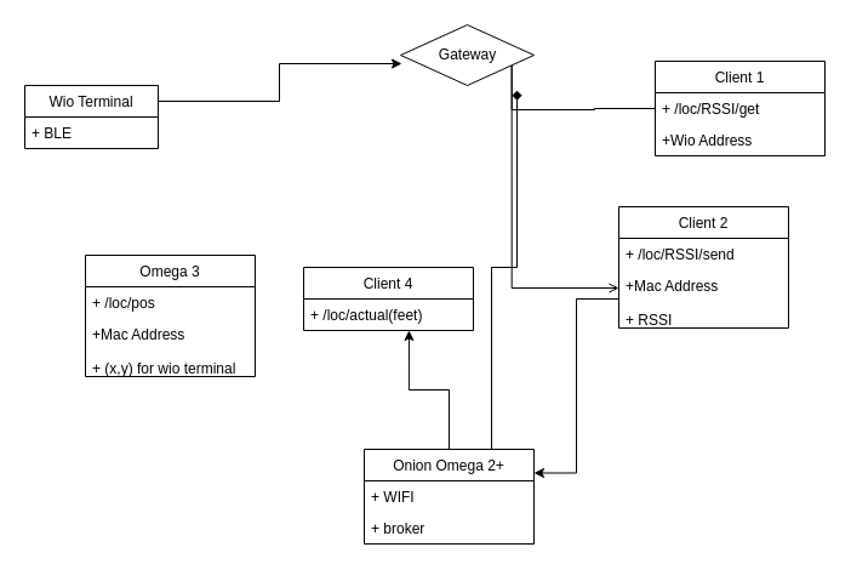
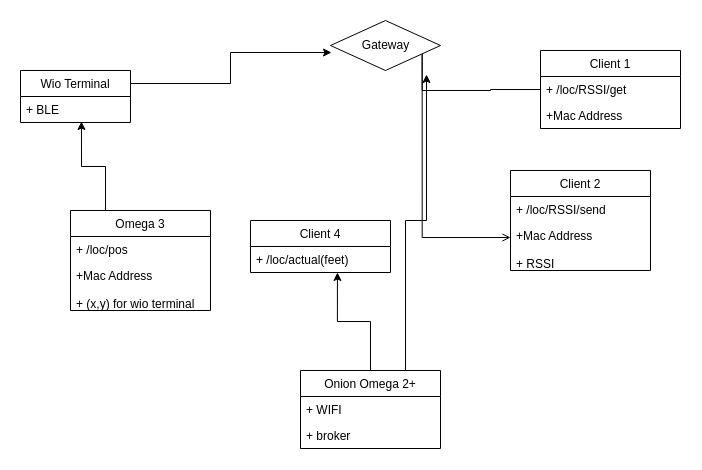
  <mxCell id="0" />
  <mxCell id="1" parent="0" />
  <mxCell id="2" value="Client 1" style="swimlane;fontStyle=0;childLayout=stackLayout;horizontal=1;startSize=26;fillColor=none;horizontalStack=0;resizeParent=1;resizeParentMax=0;resizeLast=0;collapsible=1;marginBottom=0;" parent="1" vertex="1"><mxGeometry x="540" y="50" width="140" height="78" as="geometry" /></mxCell>
  <mxCell id="3" value="+ /loc/RSSI/get" style="text;strokeColor=none;fillColor=none;align=left;verticalAlign=top;spacingLeft=4;spacingRight=4;overflow=hidden;rotatable=0;points=[[0,0.5],[1,0.5]];portConstraint=eastwest;" parent="2" vertex="1"><mxGeometry y="26" width="140" height="26" as="geometry" /></mxCell>
- <mxCell id="4" value="+Wio Address" style="text;strokeColor=none;fillColor=none;align=left;verticalAlign=top;spacingLeft=4;spacingRight=4;overflow=hidden;rotatable=0;points=[[0,0.5],[1,0.5]];portConstraint=eastwest;" parent="2" vertex="1"><mxGeometry y="52" width="140" height="26" as="geometry" /></mxCell>
+ <mxCell id="4" value="+Mac Address" style="text;strokeColor=none;fillColor=none;align=left;verticalAlign=top;spacingLeft=4;spacingRight=4;overflow=hidden;rotatable=0;points=[[0,0.5],[1,0.5]];portConstraint=eastwest;" parent="2" vertex="1"><mxGeometry y="52" width="140" height="26" as="geometry" /></mxCell>
  <mxCell id="5" value="Client 2" style="swimlane;fontStyle=0;childLayout=stackLayout;horizontal=1;startSize=26;fillColor=none;horizontalStack=0;resizeParent=1;resizeParentMax=0;resizeLast=0;collapsible=1;marginBottom=0;" parent="1" vertex="1"><mxGeometry x="510" y="170" width="140" height="100" as="geometry"><mxRectangle x="450" y="320" width="70" height="26" as="alternateBounds" /></mxGeometry></mxCell>
  <mxCell id="6" value="+ /loc/RSSI/send" style="text;strokeColor=none;fillColor=none;align=left;verticalAlign=top;spacingLeft=4;spacingRight=4;overflow=hidden;rotatable=0;points=[[0,0.5],[1,0.5]];portConstraint=eastwest;" parent="5" vertex="1"><mxGeometry y="26" width="140" height="26" as="geometry" /></mxCell>
  <mxCell id="7" value="+Mac Address&#10;&#10;+ RSSI" style="text;strokeColor=none;fillColor=none;align=left;verticalAlign=top;spacingLeft=4;spacingRight=4;overflow=hidden;rotatable=0;points=[[0,0.5],[1,0.5]];portConstraint=eastwest;" parent="5" vertex="1"><mxGeometry y="52" width="140" height="48" as="geometry" /></mxCell>
  <mxCell id="8" style="edgeStyle=orthogonalEdgeStyle;rounded=0;orthogonalLoop=1;jettySize=auto;html=1;entryX=0;entryY=0.313;entryDx=0;entryDy=0;entryPerimeter=0;exitX=1;exitY=0.75;exitDx=0;exitDy=0;endArrow=open;" parent="1" source="25" target="7" edge="1"><mxGeometry relative="1" as="geometry"><mxPoint x="460" y="89" as="sourcePoint" /></mxGeometry></mxCell>
+ <mxCell id="9" style="edgeStyle=orthogonalEdgeStyle;rounded=0;orthogonalLoop=1;jettySize=auto;html=1;exitX=0.25;exitY=0;exitDx=0;exitDy=0;entryX=0.469;entryY=0.962;entryDx=0;entryDy=0;entryPerimeter=0;" parent="1" source="10" target="19" edge="1"><mxGeometry relative="1" as="geometry" /></mxCell>
  <mxCell id="10" value="Omega 3" style="swimlane;fontStyle=0;childLayout=stackLayout;horizontal=1;startSize=26;fillColor=none;horizontalStack=0;resizeParent=1;resizeParentMax=0;resizeLast=0;collapsible=1;marginBottom=0;" parent="1" vertex="1"><mxGeometry x="70" y="210" width="140" height="100" as="geometry"><mxRectangle x="450" y="320" width="70" height="26" as="alternateBounds" /></mxGeometry></mxCell>
  <mxCell id="11" value="+ /loc/pos" style="text;strokeColor=none;fillColor=none;align=left;verticalAlign=top;spacingLeft=4;spacingRight=4;overflow=hidden;rotatable=0;points=[[0,0.5],[1,0.5]];portConstraint=eastwest;" parent="10" vertex="1"><mxGeometry y="26" width="140" height="26" as="geometry" /></mxCell>
  <mxCell id="12" value="+Mac Address&#10;&#10;+ (x,y) for wio terminal" style="text;strokeColor=none;fillColor=none;align=left;verticalAlign=top;spacingLeft=4;spacingRight=4;overflow=hidden;rotatable=0;points=[[0,0.5],[1,0.5]];portConstraint=eastwest;" parent="10" vertex="1"><mxGeometry y="52" width="140" height="48" as="geometry" /></mxCell>
  <mxCell id="13" style="edgeStyle=orthogonalEdgeStyle;rounded=0;orthogonalLoop=1;jettySize=auto;html=1;exitX=1;exitY=0.25;exitDx=0;exitDy=0;entryX=0.009;entryY=0.64;entryDx=0;entryDy=0;entryPerimeter=0;" parent="1" source="14" target="25" edge="1"><mxGeometry relative="1" as="geometry"><mxPoint x="320" y="63" as="targetPoint" /></mxGeometry></mxCell>
  <mxCell id="14" value="Wio Terminal" style="swimlane;fontStyle=0;childLayout=stackLayout;horizontal=1;startSize=26;fillColor=none;horizontalStack=0;resizeParent=1;resizeParentMax=0;resizeLast=0;collapsible=1;marginBottom=0;" parent="1" vertex="1"><mxGeometry x="20" y="70" width="110" height="52" as="geometry" /></mxCell>
  <mxCell id="15" value="Client 4" style="swimlane;fontStyle=0;childLayout=stackLayout;horizontal=1;startSize=26;fillColor=none;horizontalStack=0;resizeParent=1;resizeParentMax=0;resizeLast=0;collapsible=1;marginBottom=0;" parent="1" vertex="1"><mxGeometry x="250" y="220" width="140" height="52" as="geometry" /></mxCell>
  <mxCell id="16" value="+ /loc/actual(feet)" style="text;strokeColor=none;fillColor=none;align=left;verticalAlign=top;spacingLeft=4;spacingRight=4;overflow=hidden;rotatable=0;points=[[0,0.5],[1,0.5]];portConstraint=eastwest;" parent="15" vertex="1"><mxGeometry y="26" width="140" height="26" as="geometry" /></mxCell>
  <mxCell id="17" style="edgeStyle=orthogonalEdgeStyle;rounded=0;orthogonalLoop=1;jettySize=auto;html=1;exitX=0.5;exitY=0;exitDx=0;exitDy=0;entryX=0.621;entryY=1;entryDx=0;entryDy=0;entryPerimeter=0;" parent="1" source="22" target="16" edge="1"><mxGeometry relative="1" as="geometry"><mxPoint x="375" y="370" as="sourcePoint" /></mxGeometry></mxCell>
- <mxCell id="18" style="edgeStyle=orthogonalEdgeStyle;rounded=0;orthogonalLoop=1;jettySize=auto;html=1;exitX=0.75;exitY=0;exitDx=0;exitDy=0;entryX=0.873;entryY=1.08;entryDx=0;entryDy=0;entryPerimeter=0;endArrow=diamond;" edge="1" parent="1" source="22" target="25"><mxGeometry relative="1" as="geometry"><mxPoint x="402.5" y="370" as="sourcePoint" /><mxPoint x="446.98" y="101.012" as="targetPoint" /></mxGeometry></mxCell>
+ <mxCell id="18" style="edgeStyle=orthogonalEdgeStyle;rounded=0;orthogonalLoop=1;jettySize=auto;html=1;exitX=0.75;exitY=0;exitDx=0;exitDy=0;entryX=0.873;entryY=1.08;entryDx=0;entryDy=0;entryPerimeter=0;" edge="1" parent="1" source="22" target="25"><mxGeometry relative="1" as="geometry"><mxPoint x="402.5" y="370" as="sourcePoint" /><mxPoint x="446.98" y="101.012" as="targetPoint" /></mxGeometry></mxCell>
  <mxCell id="19" value="+ BLE" style="text;strokeColor=none;fillColor=none;align=left;verticalAlign=top;spacingLeft=4;spacingRight=4;overflow=hidden;rotatable=0;points=[[0,0.5],[1,0.5]];portConstraint=eastwest;" parent="1" vertex="1"><mxGeometry x="20" y="96" width="130" height="26" as="geometry" /></mxCell>
- <mxCell id="20" style="edgeStyle=orthogonalEdgeStyle;rounded=0;orthogonalLoop=1;jettySize=auto;html=1;exitX=0;exitY=0.5;exitDx=0;exitDy=0;entryX=1;entryY=0.25;entryDx=0;entryDy=0;" parent="1" source="7" target="22" edge="1"><mxGeometry relative="1" as="geometry"><mxPoint x="430" y="395" as="targetPoint" /></mxGeometry></mxCell>
  <mxCell id="21" style="edgeStyle=orthogonalEdgeStyle;rounded=0;orthogonalLoop=1;jettySize=auto;html=1;exitX=0;exitY=0.5;exitDx=0;exitDy=0;entryX=1;entryY=0.25;entryDx=0;entryDy=0;" parent="1" source="3" target="25" edge="1"><mxGeometry relative="1" as="geometry"><mxPoint x="459.02" y="37.962" as="targetPoint" /></mxGeometry></mxCell>
  <mxCell id="22" value="Onion Omega 2+" style="swimlane;fontStyle=0;childLayout=stackLayout;horizontal=1;startSize=26;fillColor=none;horizontalStack=0;resizeParent=1;resizeParentMax=0;resizeLast=0;collapsible=1;marginBottom=0;" vertex="1" parent="1"><mxGeometry x="300" y="370" width="140" height="78" as="geometry" /></mxCell>
  <mxCell id="23" value="+ WIFI" style="text;strokeColor=none;fillColor=none;align=left;verticalAlign=top;spacingLeft=4;spacingRight=4;overflow=hidden;rotatable=0;points=[[0,0.5],[1,0.5]];portConstraint=eastwest;" vertex="1" parent="22"><mxGeometry y="26" width="140" height="26" as="geometry" /></mxCell>
  <mxCell id="24" value="+ broker" style="text;strokeColor=none;fillColor=none;align=left;verticalAlign=top;spacingLeft=4;spacingRight=4;overflow=hidden;rotatable=0;points=[[0,0.5],[1,0.5]];portConstraint=eastwest;" vertex="1" parent="22"><mxGeometry y="52" width="140" height="26" as="geometry" /></mxCell>
  <mxCell id="25" value="Gateway" style="rhombus;html=1;" vertex="1" parent="1"><mxGeometry x="330" y="20" width="110" height="50" as="geometry" /></mxCell>
